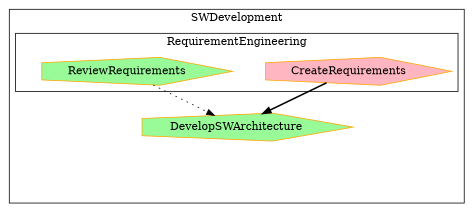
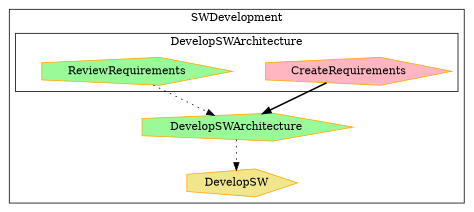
  digraph {
    rankdir=TD
    node [color=orange fillcolor=palegreen orientation=-90 shape=pentagon style=filled]
    edge [style=dotted]
    CreateRequirements [fillcolor=lightpink shape=polygon sides=5]
    ReviewRequirements
    DevelopSWArchitecture
+   DevelopSW [fillcolor=khaki]
    subgraph cluster_1 {
      color=black
      label=SWDevelopment
      DevelopSWArchitecture
+     DevelopSW
      subgraph cluster_2 {
        color=black
-       label=RequirementEngineering
+       label=DevelopSWArchitecture
        CreateRequirements
        ReviewRequirements
      }
    }
    CreateRequirements -> DevelopSWArchitecture [style=bold]
    ReviewRequirements -> DevelopSWArchitecture
+   DevelopSWArchitecture -> DevelopSW
  }
